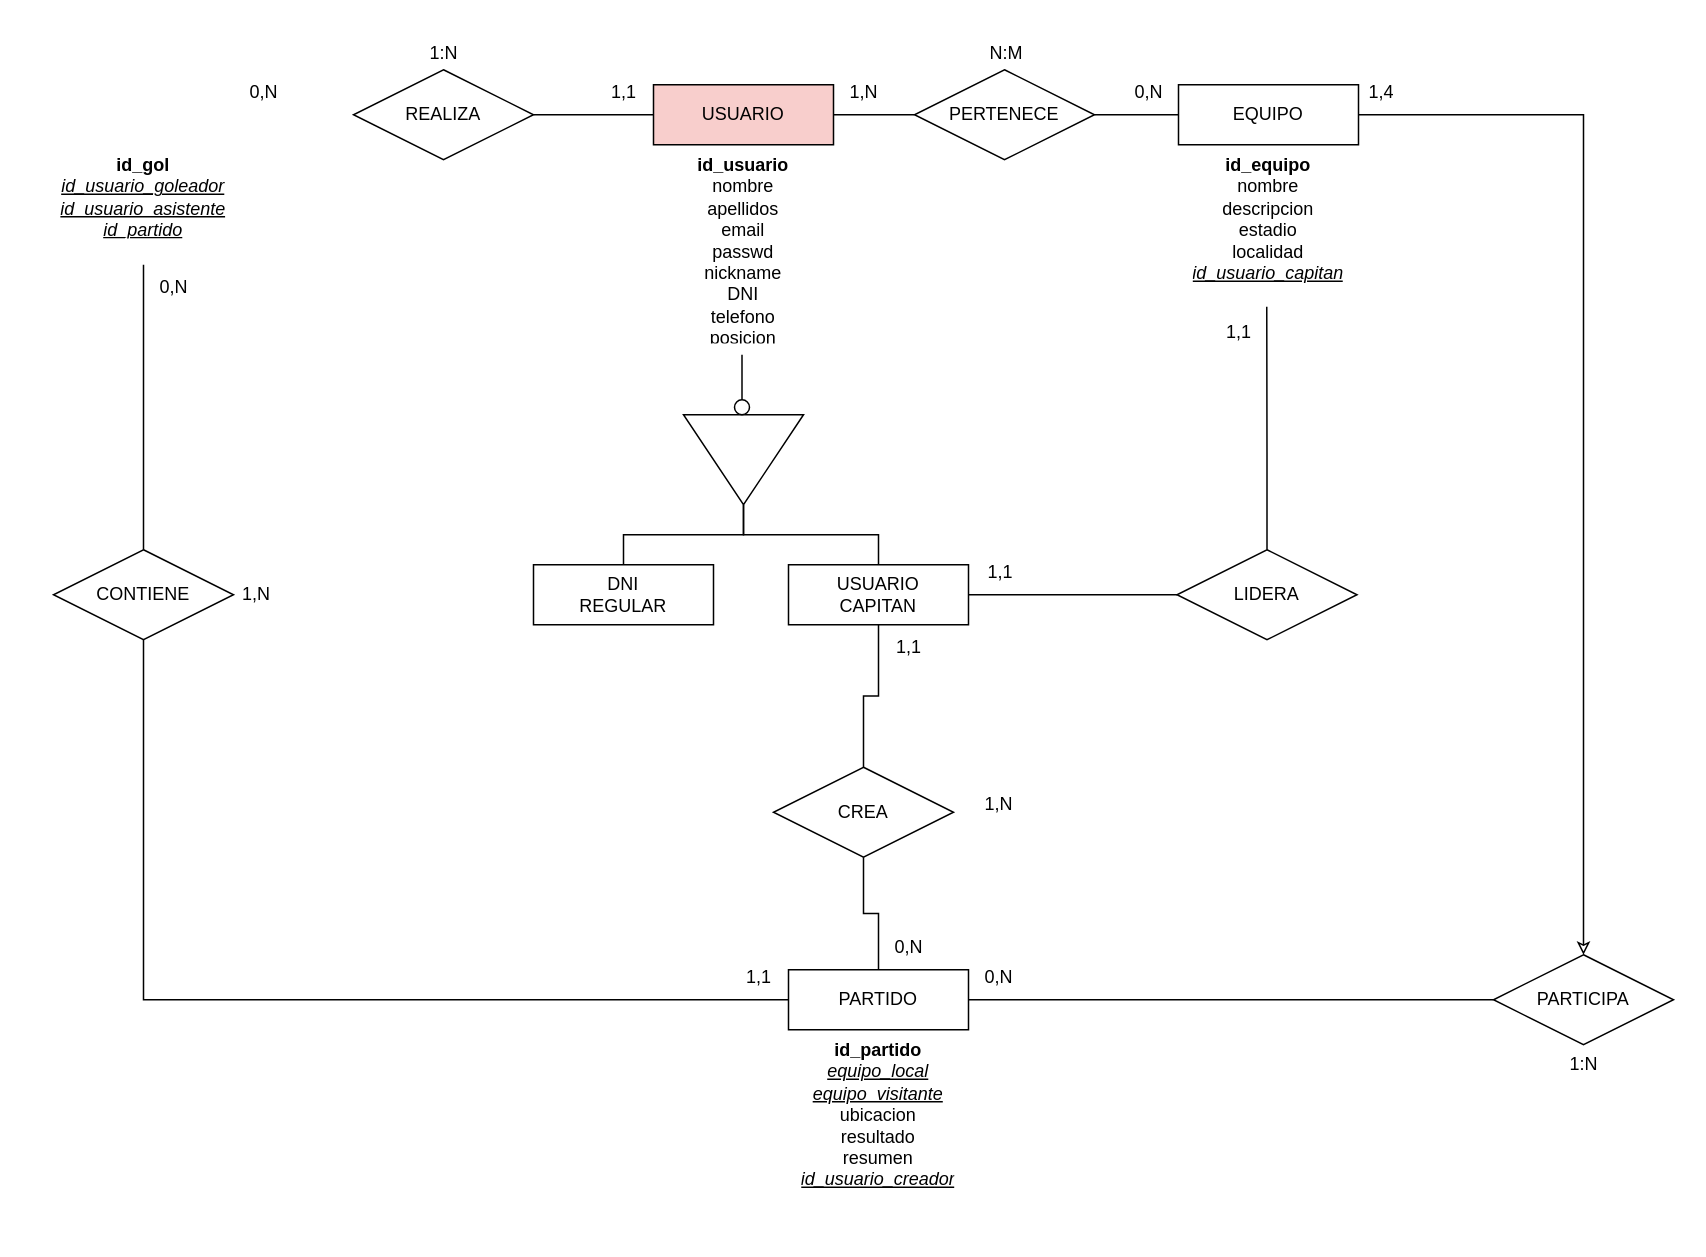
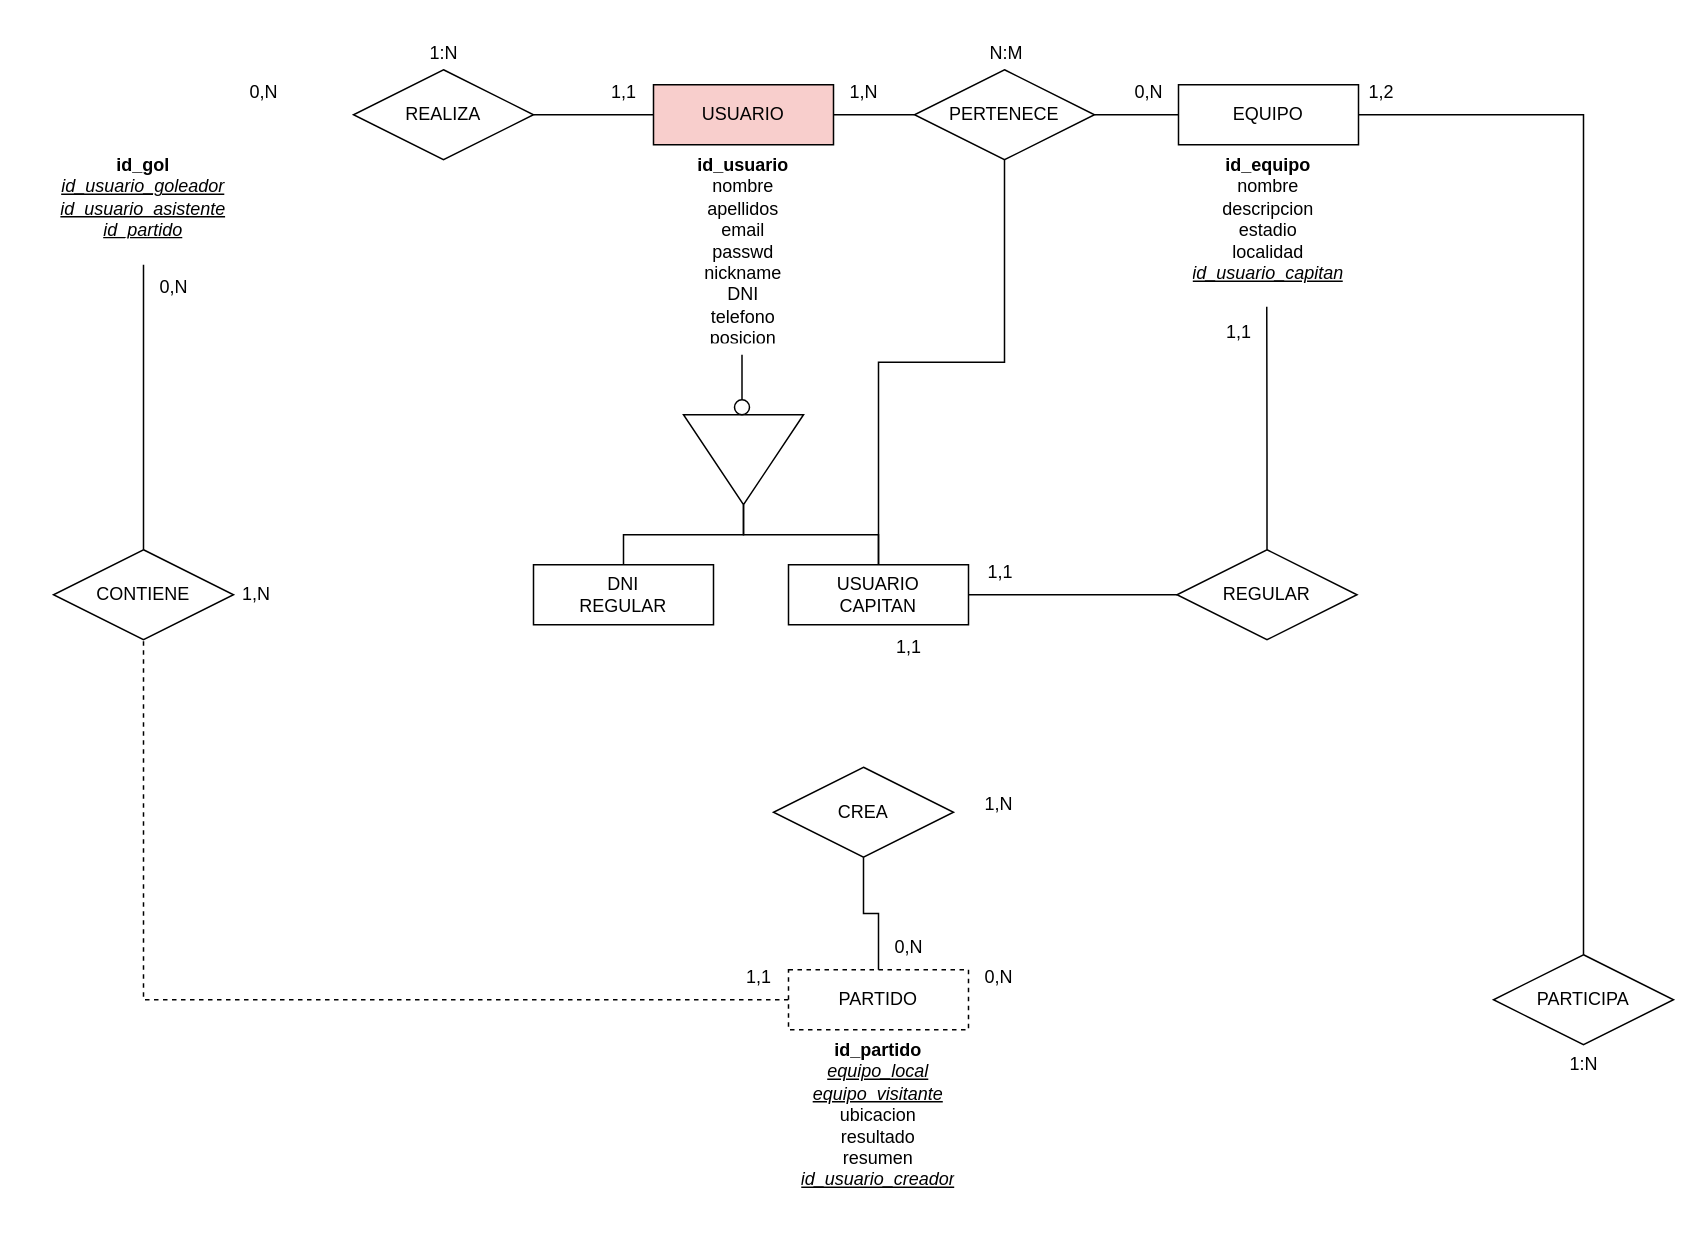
  <mxCell id="0" />
  <mxCell id="1" parent="0" />
  <mxCell id="2" style="edgeStyle=orthogonalEdgeStyle;rounded=0;orthogonalLoop=1;jettySize=auto;html=1;endArrow=none;endFill=0;" parent="1" source="3" target="15" edge="1"><mxGeometry relative="1" as="geometry" /></mxCell>
  <mxCell id="3" value="USUARIO" style="whiteSpace=wrap;html=1;align=center;fillColor=#f8cecc;" parent="1" vertex="1"><mxGeometry x="435" y="56" width="120" height="40" as="geometry" /></mxCell>
  <mxCell id="4" value="&lt;b&gt;id_usuario&lt;/b&gt;&lt;div&gt;nombre&lt;/div&gt;&lt;div&gt;apellidos&lt;br&gt;&lt;div&gt;email&lt;/div&gt;&lt;div&gt;passwd&lt;/div&gt;&lt;div&gt;nickname&lt;/div&gt;&lt;div&gt;DNI&lt;/div&gt;&lt;div&gt;telefono&lt;/div&gt;&lt;/div&gt;&lt;div&gt;posicion&lt;/div&gt;" style="text;strokeColor=none;fillColor=none;spacingLeft=4;spacingRight=4;overflow=hidden;rotatable=0;points=[[0,0.5],[1,0.5]];portConstraint=eastwest;fontSize=12;whiteSpace=wrap;html=1;align=center;" parent="1" vertex="1"><mxGeometry x="435" y="96" width="120" height="130" as="geometry" /></mxCell>
  <mxCell id="5" value="" style="triangle;whiteSpace=wrap;html=1;rotation=90;" parent="1" vertex="1"><mxGeometry x="465" y="266" width="60" height="80" as="geometry" /></mxCell>
  <mxCell id="6" style="edgeStyle=orthogonalEdgeStyle;rounded=0;orthogonalLoop=1;jettySize=auto;html=1;endArrow=none;endFill=0;" parent="1" source="7" edge="1"><mxGeometry relative="1" as="geometry"><mxPoint x="494" y="236" as="targetPoint" /></mxGeometry></mxCell>
  <mxCell id="7" value="" style="ellipse;whiteSpace=wrap;html=1;aspect=fixed;" parent="1" vertex="1"><mxGeometry x="489" y="266" width="10" height="10" as="geometry" /></mxCell>
  <mxCell id="8" style="edgeStyle=orthogonalEdgeStyle;rounded=0;orthogonalLoop=1;jettySize=auto;html=1;endArrow=none;endFill=0;" parent="1" source="9" target="5" edge="1"><mxGeometry relative="1" as="geometry" /></mxCell>
  <mxCell id="9" value="DNI&lt;div&gt;REGULAR&lt;/div&gt;" style="whiteSpace=wrap;html=1;align=center;" parent="1" vertex="1"><mxGeometry x="355" y="376" width="120" height="40" as="geometry" /></mxCell>
  <mxCell id="10" style="edgeStyle=orthogonalEdgeStyle;rounded=0;orthogonalLoop=1;jettySize=auto;html=1;entryX=1;entryY=0.5;entryDx=0;entryDy=0;endArrow=none;endFill=0;" parent="1" source="13" target="5" edge="1"><mxGeometry relative="1" as="geometry" /></mxCell>
  <mxCell id="11" style="edgeStyle=orthogonalEdgeStyle;rounded=0;orthogonalLoop=1;jettySize=auto;html=1;entryX=0;entryY=0.5;entryDx=0;entryDy=0;endArrow=none;endFill=0;" parent="1" source="13" target="23" edge="1"><mxGeometry relative="1" as="geometry" /></mxCell>
- <mxCell id="12" style="edgeStyle=orthogonalEdgeStyle;rounded=0;orthogonalLoop=1;jettySize=auto;html=1;entryX=0.5;entryY=0;entryDx=0;entryDy=0;endArrow=none;endFill=0;" parent="1" source="13" target="30" edge="1"><mxGeometry relative="1" as="geometry" /></mxCell>
+ <mxCell id="12" style="edgeStyle=orthogonalEdgeStyle;rounded=0;orthogonalLoop=1;jettySize=auto;html=1;endArrow=none;endFill=0;" parent="1" source="13" target="15" edge="1"><mxGeometry relative="1" as="geometry" /></mxCell>
  <mxCell id="13" value="USUARIO&lt;div&gt;CAPITAN&lt;/div&gt;" style="whiteSpace=wrap;html=1;align=center;" parent="1" vertex="1"><mxGeometry x="525" y="376" width="120" height="40" as="geometry" /></mxCell>
  <mxCell id="14" style="edgeStyle=orthogonalEdgeStyle;rounded=0;orthogonalLoop=1;jettySize=auto;html=1;endArrow=none;endFill=0;" parent="1" source="15" target="17" edge="1"><mxGeometry relative="1" as="geometry" /></mxCell>
  <mxCell id="15" value="PERTENECE" style="shape=rhombus;perimeter=rhombusPerimeter;whiteSpace=wrap;html=1;align=center;" parent="1" vertex="1"><mxGeometry x="609" y="46" width="120" height="60" as="geometry" /></mxCell>
- <mxCell id="16" style="edgeStyle=orthogonalEdgeStyle;rounded=0;orthogonalLoop=1;jettySize=auto;html=1;entryX=0.5;entryY=0;entryDx=0;entryDy=0;endArrow=classic;endFill=0;" parent="1" source="17" target="35" edge="1"><mxGeometry relative="1" as="geometry" /></mxCell>
+ <mxCell id="16" style="edgeStyle=orthogonalEdgeStyle;rounded=0;orthogonalLoop=1;jettySize=auto;html=1;entryX=0.5;entryY=0;entryDx=0;entryDy=0;endArrow=none;endFill=0;" parent="1" source="17" target="35" edge="1"><mxGeometry relative="1" as="geometry" /></mxCell>
  <mxCell id="17" value="EQUIPO" style="whiteSpace=wrap;html=1;align=center;" parent="1" vertex="1"><mxGeometry x="785" y="56" width="120" height="40" as="geometry" /></mxCell>
  <mxCell id="18" value="&lt;b&gt;id_equipo&lt;/b&gt;&lt;div&gt;nombre&lt;/div&gt;&lt;div&gt;descripcion&lt;/div&gt;&lt;div&gt;estadio&lt;/div&gt;&lt;div&gt;localidad&lt;/div&gt;&lt;div&gt;&lt;u style=&quot;font-style: italic;&quot;&gt;id_usuario_capitan&lt;/u&gt;&lt;/div&gt;" style="text;strokeColor=none;fillColor=none;spacingLeft=4;spacingRight=4;overflow=hidden;rotatable=0;points=[[0,0.5],[1,0.5]];portConstraint=eastwest;fontSize=12;whiteSpace=wrap;html=1;align=center;" parent="1" vertex="1"><mxGeometry x="785" y="96" width="120" height="100" as="geometry" /></mxCell>
  <mxCell id="19" value="0,N" style="text;html=1;align=center;verticalAlign=middle;resizable=0;points=[];autosize=1;strokeColor=none;fillColor=none;" parent="1" vertex="1"><mxGeometry x="745" y="46" width="40" height="30" as="geometry" /></mxCell>
  <mxCell id="20" value="1,N" style="text;html=1;align=center;verticalAlign=middle;resizable=0;points=[];autosize=1;strokeColor=none;fillColor=none;" parent="1" vertex="1"><mxGeometry x="555" y="46" width="40" height="30" as="geometry" /></mxCell>
  <mxCell id="21" value="N:M" style="text;html=1;align=center;verticalAlign=middle;resizable=0;points=[];autosize=1;strokeColor=none;fillColor=none;" parent="1" vertex="1"><mxGeometry x="645" y="20" width="50" height="30" as="geometry" /></mxCell>
  <mxCell id="22" style="edgeStyle=orthogonalEdgeStyle;rounded=0;orthogonalLoop=1;jettySize=auto;html=1;endArrow=none;endFill=0;entryX=0.971;entryY=-0.064;entryDx=0;entryDy=0;entryPerimeter=0;" parent="1" source="23" edge="1" target="24"><mxGeometry relative="1" as="geometry"><mxPoint x="845" y="186" as="targetPoint" /></mxGeometry></mxCell>
- <mxCell id="23" value="LIDERA" style="shape=rhombus;perimeter=rhombusPerimeter;whiteSpace=wrap;html=1;align=center;" parent="1" vertex="1"><mxGeometry x="784" y="366" width="120" height="60" as="geometry" /></mxCell>
+ <mxCell id="23" value="REGULAR" style="shape=rhombus;perimeter=rhombusPerimeter;whiteSpace=wrap;html=1;align=center;" parent="1" vertex="1"><mxGeometry x="784" y="366" width="120" height="60" as="geometry" /></mxCell>
  <mxCell id="24" value="1,1" style="text;html=1;align=center;verticalAlign=middle;resizable=0;points=[];autosize=1;strokeColor=none;fillColor=none;" parent="1" vertex="1"><mxGeometry x="805" y="206" width="40" height="30" as="geometry" /></mxCell>
  <mxCell id="25" value="1,1" style="text;html=1;align=center;verticalAlign=middle;resizable=0;points=[];autosize=1;strokeColor=none;fillColor=none;" parent="1" vertex="1"><mxGeometry x="646" y="366" width="40" height="30" as="geometry" /></mxCell>
- <mxCell id="26" style="edgeStyle=orthogonalEdgeStyle;rounded=0;orthogonalLoop=1;jettySize=auto;html=1;entryX=0;entryY=0.5;entryDx=0;entryDy=0;endArrow=none;endFill=0;" parent="1" source="28" target="35" edge="1"><mxGeometry relative="1" as="geometry" /></mxCell>
- <mxCell id="27" style="edgeStyle=orthogonalEdgeStyle;rounded=0;orthogonalLoop=1;jettySize=auto;html=1;entryX=0.5;entryY=1;entryDx=0;entryDy=0;endArrow=none;endFill=0;" edge="1" parent="1" source="28" target="46"><mxGeometry relative="1" as="geometry" /></mxCell>
- <mxCell id="28" value="PARTIDO" style="whiteSpace=wrap;html=1;align=center;" parent="1" vertex="1"><mxGeometry x="525" y="646" width="120" height="40" as="geometry" /></mxCell>
+ <mxCell id="27" style="edgeStyle=orthogonalEdgeStyle;rounded=0;orthogonalLoop=1;jettySize=auto;html=1;entryX=0.5;entryY=1;entryDx=0;entryDy=0;endArrow=none;endFill=0;dashed=1;" edge="1" parent="1" source="28" target="46"><mxGeometry relative="1" as="geometry" /></mxCell>
+ <mxCell id="28" value="PARTIDO" style="whiteSpace=wrap;html=1;align=center;dashed=1;" parent="1" vertex="1"><mxGeometry x="525" y="646" width="120" height="40" as="geometry" /></mxCell>
  <mxCell id="29" style="edgeStyle=orthogonalEdgeStyle;rounded=0;orthogonalLoop=1;jettySize=auto;html=1;endArrow=none;endFill=0;" parent="1" source="30" target="28" edge="1"><mxGeometry relative="1" as="geometry" /></mxCell>
  <mxCell id="30" value="CREA" style="shape=rhombus;perimeter=rhombusPerimeter;whiteSpace=wrap;html=1;align=center;" parent="1" vertex="1"><mxGeometry x="515" y="511" width="120" height="60" as="geometry" /></mxCell>
  <mxCell id="31" value="0,N" style="text;html=1;align=center;verticalAlign=middle;resizable=0;points=[];autosize=1;strokeColor=none;fillColor=none;" parent="1" vertex="1"><mxGeometry x="585" y="616" width="40" height="30" as="geometry" /></mxCell>
  <mxCell id="32" value="1,1" style="text;html=1;align=center;verticalAlign=middle;resizable=0;points=[];autosize=1;strokeColor=none;fillColor=none;" parent="1" vertex="1"><mxGeometry x="585" y="416" width="40" height="30" as="geometry" /></mxCell>
  <mxCell id="33" value="1,N" style="text;html=1;align=center;verticalAlign=middle;resizable=0;points=[];autosize=1;strokeColor=none;fillColor=none;" parent="1" vertex="1"><mxGeometry x="645" y="521" width="40" height="30" as="geometry" /></mxCell>
  <mxCell id="34" value="&lt;b&gt;id_partido&lt;/b&gt;&lt;div&gt;&lt;i&gt;&lt;u&gt;equipo_local&lt;/u&gt;&lt;/i&gt;&lt;/div&gt;&lt;div&gt;&lt;i&gt;&lt;u&gt;equipo_visitante&lt;/u&gt;&lt;/i&gt;&lt;/div&gt;&lt;div&gt;ubicacion&lt;/div&gt;&lt;div&gt;resultado&lt;/div&gt;&lt;div&gt;resumen&lt;/div&gt;&lt;div&gt;&lt;u&gt;&lt;i&gt;id_usuario_creador&lt;/i&gt;&lt;/u&gt;&lt;/div&gt;" style="text;strokeColor=none;fillColor=none;spacingLeft=4;spacingRight=4;overflow=hidden;rotatable=0;points=[[0,0.5],[1,0.5]];portConstraint=eastwest;fontSize=12;whiteSpace=wrap;html=1;align=center;" parent="1" vertex="1"><mxGeometry x="525" y="686" width="120" height="130" as="geometry" /></mxCell>
  <mxCell id="35" value="PARTICIPA" style="shape=rhombus;perimeter=rhombusPerimeter;whiteSpace=wrap;html=1;align=center;" parent="1" vertex="1"><mxGeometry x="995" y="636" width="120" height="60" as="geometry" /></mxCell>
- <mxCell id="36" value="1,4" style="text;html=1;align=center;verticalAlign=middle;resizable=0;points=[];autosize=1;strokeColor=none;fillColor=none;" parent="1" vertex="1"><mxGeometry x="900" y="46" width="40" height="30" as="geometry" /></mxCell>
+ <mxCell id="36" value="1,2" style="text;html=1;align=center;verticalAlign=middle;resizable=0;points=[];autosize=1;strokeColor=none;fillColor=none;" parent="1" vertex="1"><mxGeometry x="900" y="46" width="40" height="30" as="geometry" /></mxCell>
  <mxCell id="37" value="0,N" style="text;html=1;align=center;verticalAlign=middle;resizable=0;points=[];autosize=1;strokeColor=none;fillColor=none;" parent="1" vertex="1"><mxGeometry x="645" y="636" width="40" height="30" as="geometry" /></mxCell>
  <mxCell id="38" value="1:N" style="text;html=1;align=center;verticalAlign=middle;resizable=0;points=[];autosize=1;strokeColor=none;fillColor=none;" parent="1" vertex="1"><mxGeometry x="1035" y="694" width="40" height="30" as="geometry" /></mxCell>
  <mxCell id="39" style="edgeStyle=orthogonalEdgeStyle;rounded=0;orthogonalLoop=1;jettySize=auto;html=1;endArrow=none;endFill=0;" parent="1" source="40" target="3" edge="1"><mxGeometry relative="1" as="geometry" /></mxCell>
  <mxCell id="40" value="REALIZA" style="shape=rhombus;perimeter=rhombusPerimeter;whiteSpace=wrap;html=1;align=center;" parent="1" vertex="1"><mxGeometry x="235" y="46" width="120" height="60" as="geometry" /></mxCell>
  <mxCell id="41" value="&lt;b&gt;id_gol&lt;/b&gt;&lt;div&gt;&lt;u style=&quot;background-color: initial;&quot;&gt;&lt;i&gt;id_usuario_goleador&lt;/i&gt;&lt;/u&gt;&lt;br&gt;&lt;/div&gt;&lt;div&gt;&lt;div&gt;&lt;u&gt;&lt;i&gt;id_usuario_asistente&lt;/i&gt;&lt;/u&gt;&lt;/div&gt;&lt;/div&gt;&lt;div&gt;&lt;i&gt;&lt;u&gt;id_partido&lt;br&gt;&lt;/u&gt;&lt;/i&gt;&lt;div&gt;&lt;br&gt;&lt;/div&gt;&lt;div&gt;&lt;div&gt;&lt;br&gt;&lt;/div&gt;&lt;/div&gt;&lt;/div&gt;" style="text;strokeColor=none;fillColor=none;spacingLeft=4;spacingRight=4;overflow=hidden;rotatable=0;points=[[0,0.5],[1,0.5]];portConstraint=eastwest;fontSize=12;whiteSpace=wrap;html=1;align=center;" parent="1" vertex="1"><mxGeometry x="20" y="96" width="150" height="60" as="geometry" /></mxCell>
  <mxCell id="42" value="0,N" style="text;html=1;align=center;verticalAlign=middle;resizable=0;points=[];autosize=1;strokeColor=none;fillColor=none;" parent="1" vertex="1"><mxGeometry x="155" y="46" width="40" height="30" as="geometry" /></mxCell>
  <mxCell id="43" value="1,1" style="text;html=1;align=center;verticalAlign=middle;resizable=0;points=[];autosize=1;strokeColor=none;fillColor=none;" parent="1" vertex="1"><mxGeometry x="395" y="46" width="40" height="30" as="geometry" /></mxCell>
  <mxCell id="44" value="1:N" style="text;html=1;align=center;verticalAlign=middle;resizable=0;points=[];autosize=1;strokeColor=none;fillColor=none;" parent="1" vertex="1"><mxGeometry x="275" y="20" width="40" height="30" as="geometry" /></mxCell>
  <mxCell id="45" style="edgeStyle=orthogonalEdgeStyle;rounded=0;orthogonalLoop=1;jettySize=auto;html=1;endArrow=none;endFill=0;" edge="1" parent="1" source="46"><mxGeometry relative="1" as="geometry"><mxPoint x="95" y="176" as="targetPoint" /></mxGeometry></mxCell>
  <mxCell id="46" value="CONTIENE" style="shape=rhombus;perimeter=rhombusPerimeter;whiteSpace=wrap;html=1;align=center;" vertex="1" parent="1"><mxGeometry x="35" y="366" width="120" height="60" as="geometry" /></mxCell>
  <mxCell id="47" value="0,N" style="text;html=1;align=center;verticalAlign=middle;resizable=0;points=[];autosize=1;strokeColor=none;fillColor=none;" vertex="1" parent="1"><mxGeometry x="95" y="176" width="40" height="30" as="geometry" /></mxCell>
  <mxCell id="48" value="1,1" style="text;html=1;align=center;verticalAlign=middle;resizable=0;points=[];autosize=1;strokeColor=none;fillColor=none;" vertex="1" parent="1"><mxGeometry x="485" y="636" width="40" height="30" as="geometry" /></mxCell>
  <mxCell id="49" value="1,N" style="text;html=1;align=center;verticalAlign=middle;resizable=0;points=[];autosize=1;strokeColor=none;fillColor=none;" vertex="1" parent="1"><mxGeometry x="150" y="381" width="40" height="30" as="geometry" /></mxCell>
